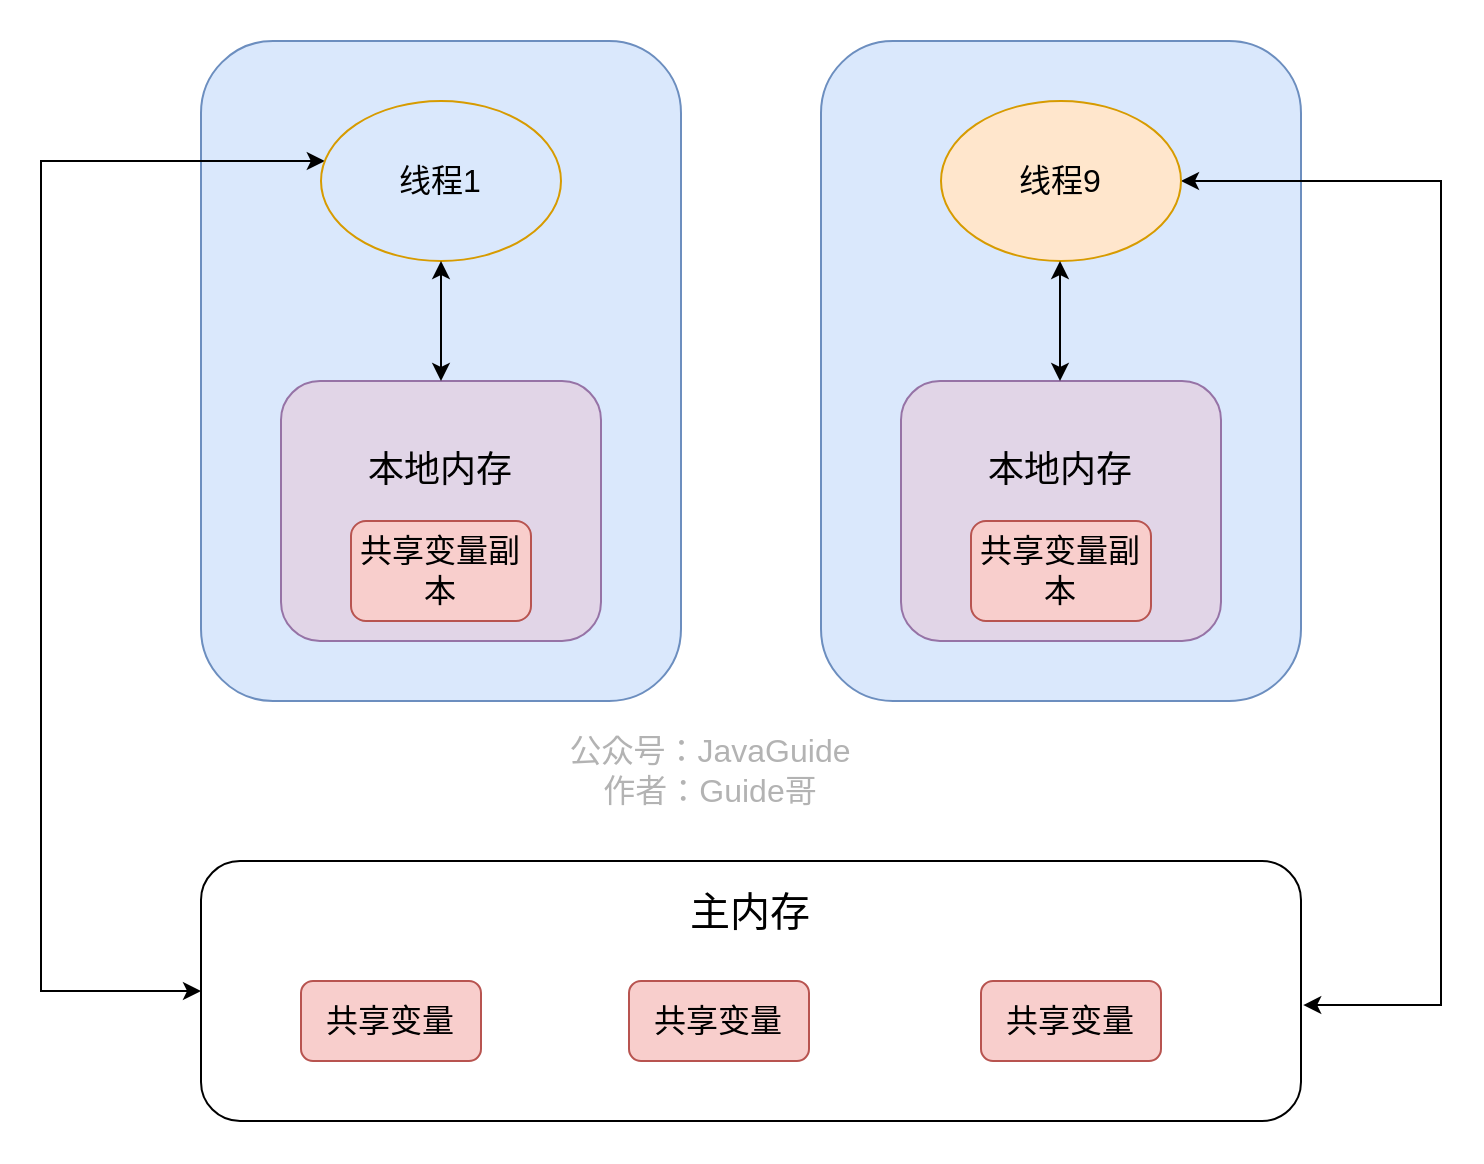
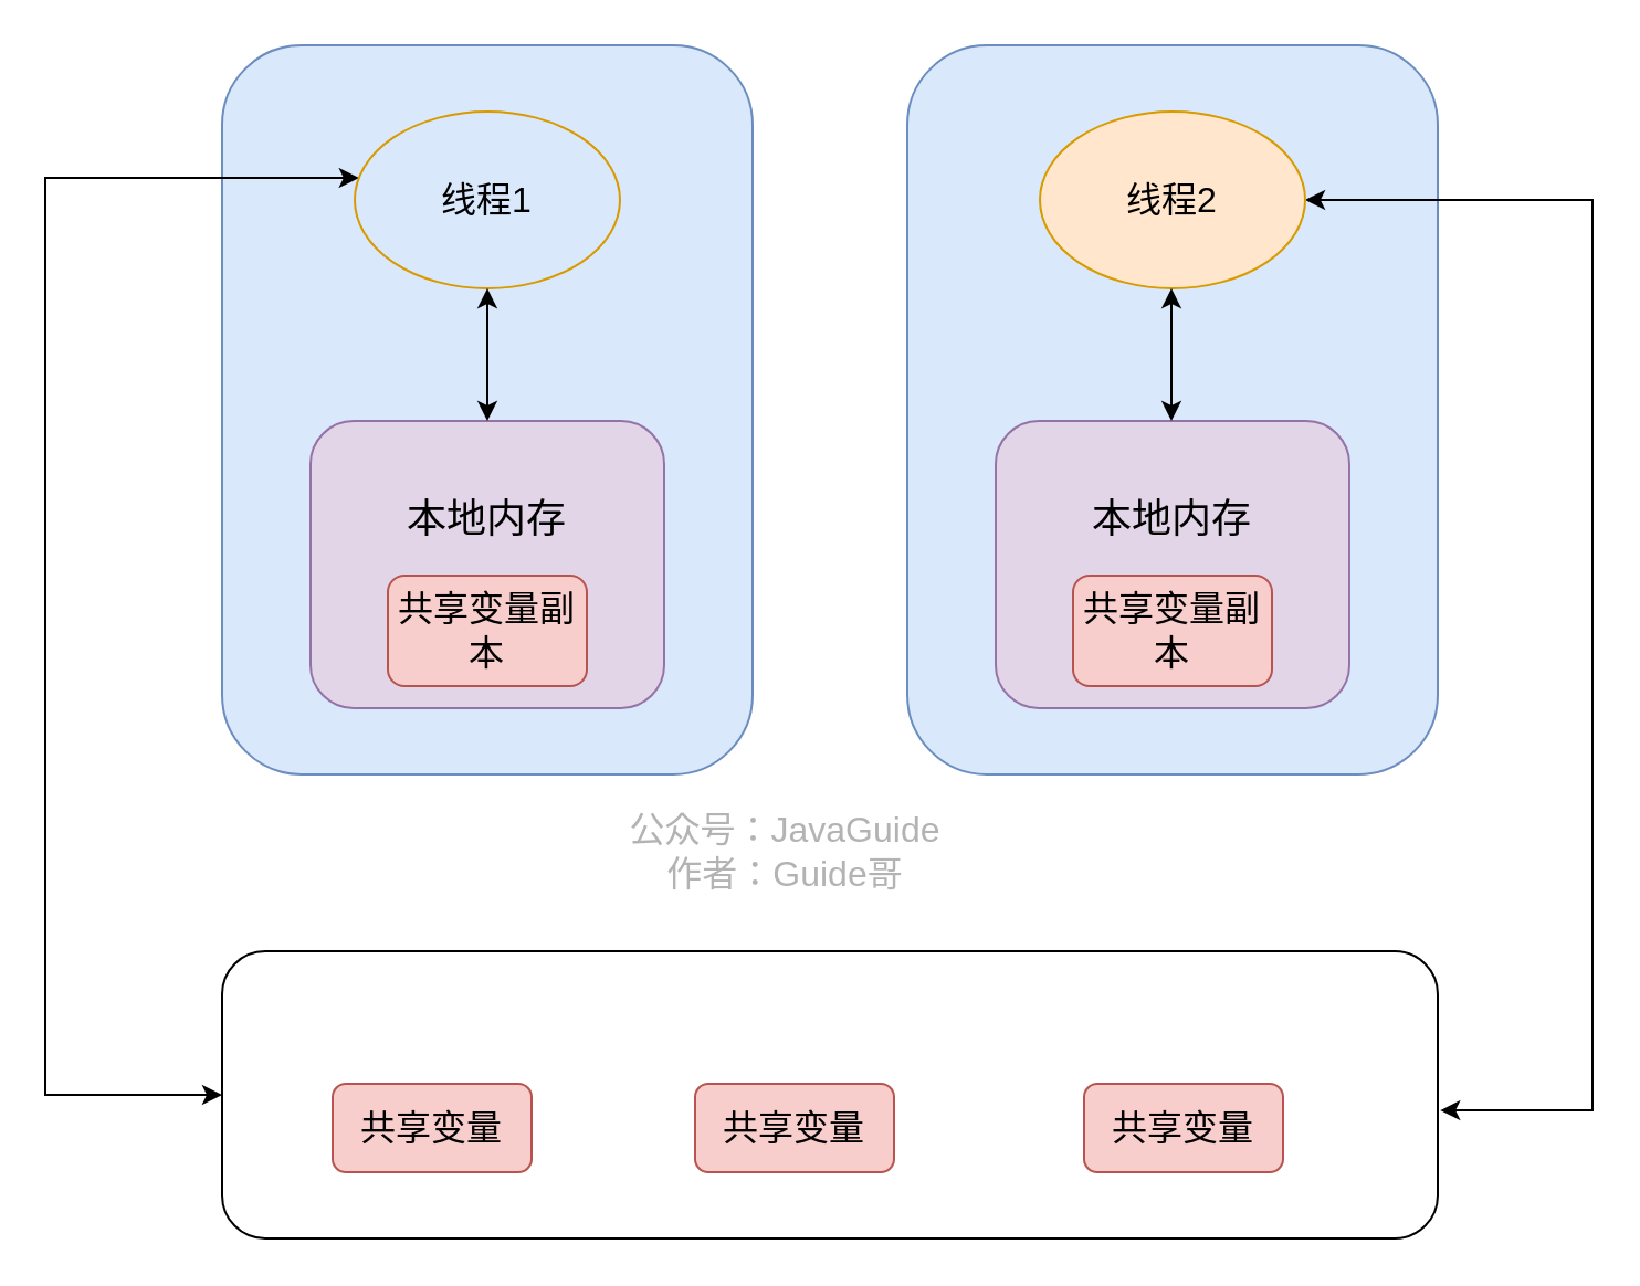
  <mxCell id="0" />
  <mxCell id="1" parent="0" />
  <mxCell id="2" value="" style="rounded=1;whiteSpace=wrap;html=1;fontSize=16;fillColor=#dae8fc;strokeColor=#6c8ebf;sketch=0;" vertex="1" parent="1"><mxGeometry x="410" y="20" width="240" height="330" as="geometry" /></mxCell>
  <mxCell id="3" value="" style="rounded=1;whiteSpace=wrap;html=1;fontSize=16;fillColor=#dae8fc;strokeColor=#6c8ebf;sketch=0;" vertex="1" parent="1"><mxGeometry x="100" y="20" width="240" height="330" as="geometry" /></mxCell>
  <mxCell id="4" value="" style="rounded=1;whiteSpace=wrap;html=1;fillColor=#e1d5e7;strokeColor=#9673a6;sketch=0;fontSize=16;" vertex="1" parent="1"><mxGeometry x="140" y="190" width="160" height="130" as="geometry" /></mxCell>
  <mxCell id="5" value="本地内存" style="text;html=1;strokeColor=none;fillColor=none;align=center;verticalAlign=middle;whiteSpace=wrap;rounded=0;fontSize=18;sketch=0;" vertex="1" parent="1"><mxGeometry x="170" y="220" width="100" height="30" as="geometry" /></mxCell>
  <mxCell id="6" value="" style="rounded=1;whiteSpace=wrap;html=1;fillColor=#e1d5e7;strokeColor=#9673a6;sketch=0;fontSize=16;" vertex="1" parent="1"><mxGeometry x="450" y="190" width="160" height="130" as="geometry" /></mxCell>
  <mxCell id="7" value="本地内存" style="text;html=1;strokeColor=none;fillColor=none;align=center;verticalAlign=middle;whiteSpace=wrap;rounded=0;fontSize=18;sketch=0;" vertex="1" parent="1"><mxGeometry x="480" y="220" width="100" height="30" as="geometry" /></mxCell>
  <mxCell id="8" style="edgeStyle=orthogonalEdgeStyle;rounded=0;orthogonalLoop=1;jettySize=auto;html=1;entryX=0;entryY=0.5;entryDx=0;entryDy=0;endArrow=classic;endFill=1;startArrow=classic;startFill=1;" edge="1" parent="1" source="9" target="14"><mxGeometry relative="1" as="geometry"><Array as="points"><mxPoint x="20" y="80" /><mxPoint x="20" y="495" /></Array></mxGeometry></mxCell>
  <mxCell id="9" value="线程1" style="ellipse;whiteSpace=wrap;html=1;fontSize=16;fillColor=#dae8fc;strokeColor=#d79b00;sketch=0;" vertex="1" parent="1"><mxGeometry x="160" y="50" width="120" height="80" as="geometry" /></mxCell>
  <mxCell id="10" style="edgeStyle=orthogonalEdgeStyle;rounded=0;orthogonalLoop=1;jettySize=auto;html=1;entryX=1.002;entryY=0.554;entryDx=0;entryDy=0;entryPerimeter=0;startArrow=classic;startFill=1;" edge="1" parent="1" source="11" target="14"><mxGeometry relative="1" as="geometry"><Array as="points"><mxPoint x="720" y="90" /><mxPoint x="720" y="502" /></Array></mxGeometry></mxCell>
- <mxCell id="11" value="线程9" style="ellipse;whiteSpace=wrap;html=1;fontSize=16;fillColor=#ffe6cc;strokeColor=#d79b00;sketch=0;" vertex="1" parent="1"><mxGeometry x="470" y="50" width="120" height="80" as="geometry" /></mxCell>
+ <mxCell id="11" value="线程2" style="ellipse;whiteSpace=wrap;html=1;fontSize=16;fillColor=#ffe6cc;strokeColor=#d79b00;sketch=0;" vertex="1" parent="1"><mxGeometry x="470" y="50" width="120" height="80" as="geometry" /></mxCell>
  <mxCell id="12" value="" style="endArrow=classic;startArrow=classic;html=1;fontSize=16;entryX=0.5;entryY=1;entryDx=0;entryDy=0;sketch=0;" edge="1" parent="1" source="4" target="9"><mxGeometry width="50" height="50" relative="1" as="geometry"><mxPoint x="200" y="210" as="sourcePoint" /><mxPoint x="250" y="160" as="targetPoint" /></mxGeometry></mxCell>
  <mxCell id="13" value="" style="endArrow=classic;startArrow=classic;html=1;fontSize=16;entryX=0.5;entryY=1;entryDx=0;entryDy=0;sketch=0;" edge="1" parent="1"><mxGeometry width="50" height="50" relative="1" as="geometry"><mxPoint x="529.5" y="190" as="sourcePoint" /><mxPoint x="529.5" y="130" as="targetPoint" /></mxGeometry></mxCell>
  <mxCell id="14" value="" style="rounded=1;whiteSpace=wrap;html=1;sketch=0;fontSize=16;" vertex="1" parent="1"><mxGeometry x="100" y="430" width="550" height="130" as="geometry" /></mxCell>
- <mxCell id="15" value="主内存" style="text;html=1;strokeColor=none;fillColor=none;align=center;verticalAlign=middle;whiteSpace=wrap;rounded=1;fontSize=20;sketch=0;" vertex="1" parent="1"><mxGeometry x="325" y="440" width="100" height="30" as="geometry" /></mxCell>
  <mxCell id="16" value="共享变量" style="rounded=1;whiteSpace=wrap;html=1;sketch=0;fillColor=#f8cecc;fontSize=16;strokeColor=#b85450;" vertex="1" parent="1"><mxGeometry x="150" y="490" width="90" height="40" as="geometry" /></mxCell>
  <mxCell id="17" value="共享变量" style="rounded=1;whiteSpace=wrap;html=1;sketch=0;fillColor=#f8cecc;fontSize=16;strokeColor=#b85450;" vertex="1" parent="1"><mxGeometry x="314" y="490" width="90" height="40" as="geometry" /></mxCell>
  <mxCell id="18" value="共享变量" style="rounded=1;whiteSpace=wrap;html=1;sketch=0;fillColor=#f8cecc;fontSize=16;strokeColor=#b85450;" vertex="1" parent="1"><mxGeometry x="490" y="490" width="90" height="40" as="geometry" /></mxCell>
  <mxCell id="19" value="共享变量副本" style="rounded=1;whiteSpace=wrap;html=1;sketch=0;fillColor=#f8cecc;fontSize=16;strokeColor=#b85450;" vertex="1" parent="1"><mxGeometry x="175" y="260" width="90" height="50" as="geometry" /></mxCell>
  <mxCell id="20" value="共享变量副本" style="rounded=1;whiteSpace=wrap;html=1;sketch=0;fillColor=#f8cecc;fontSize=16;strokeColor=#b85450;" vertex="1" parent="1"><mxGeometry x="485" y="260" width="90" height="50" as="geometry" /></mxCell>
  <mxCell id="21" value="公众号：JavaGuide&lt;br style=&quot;font-size: 16px;&quot;&gt;作者：Guide哥" style="text;html=1;strokeColor=none;fillColor=none;align=center;verticalAlign=middle;whiteSpace=wrap;rounded=0;labelBackgroundColor=none;fontSize=16;fontColor=#B3B3B3;rotation=0;sketch=0;" vertex="1" parent="1"><mxGeometry x="265" y="380" width="180" height="10" as="geometry" /></mxCell>
